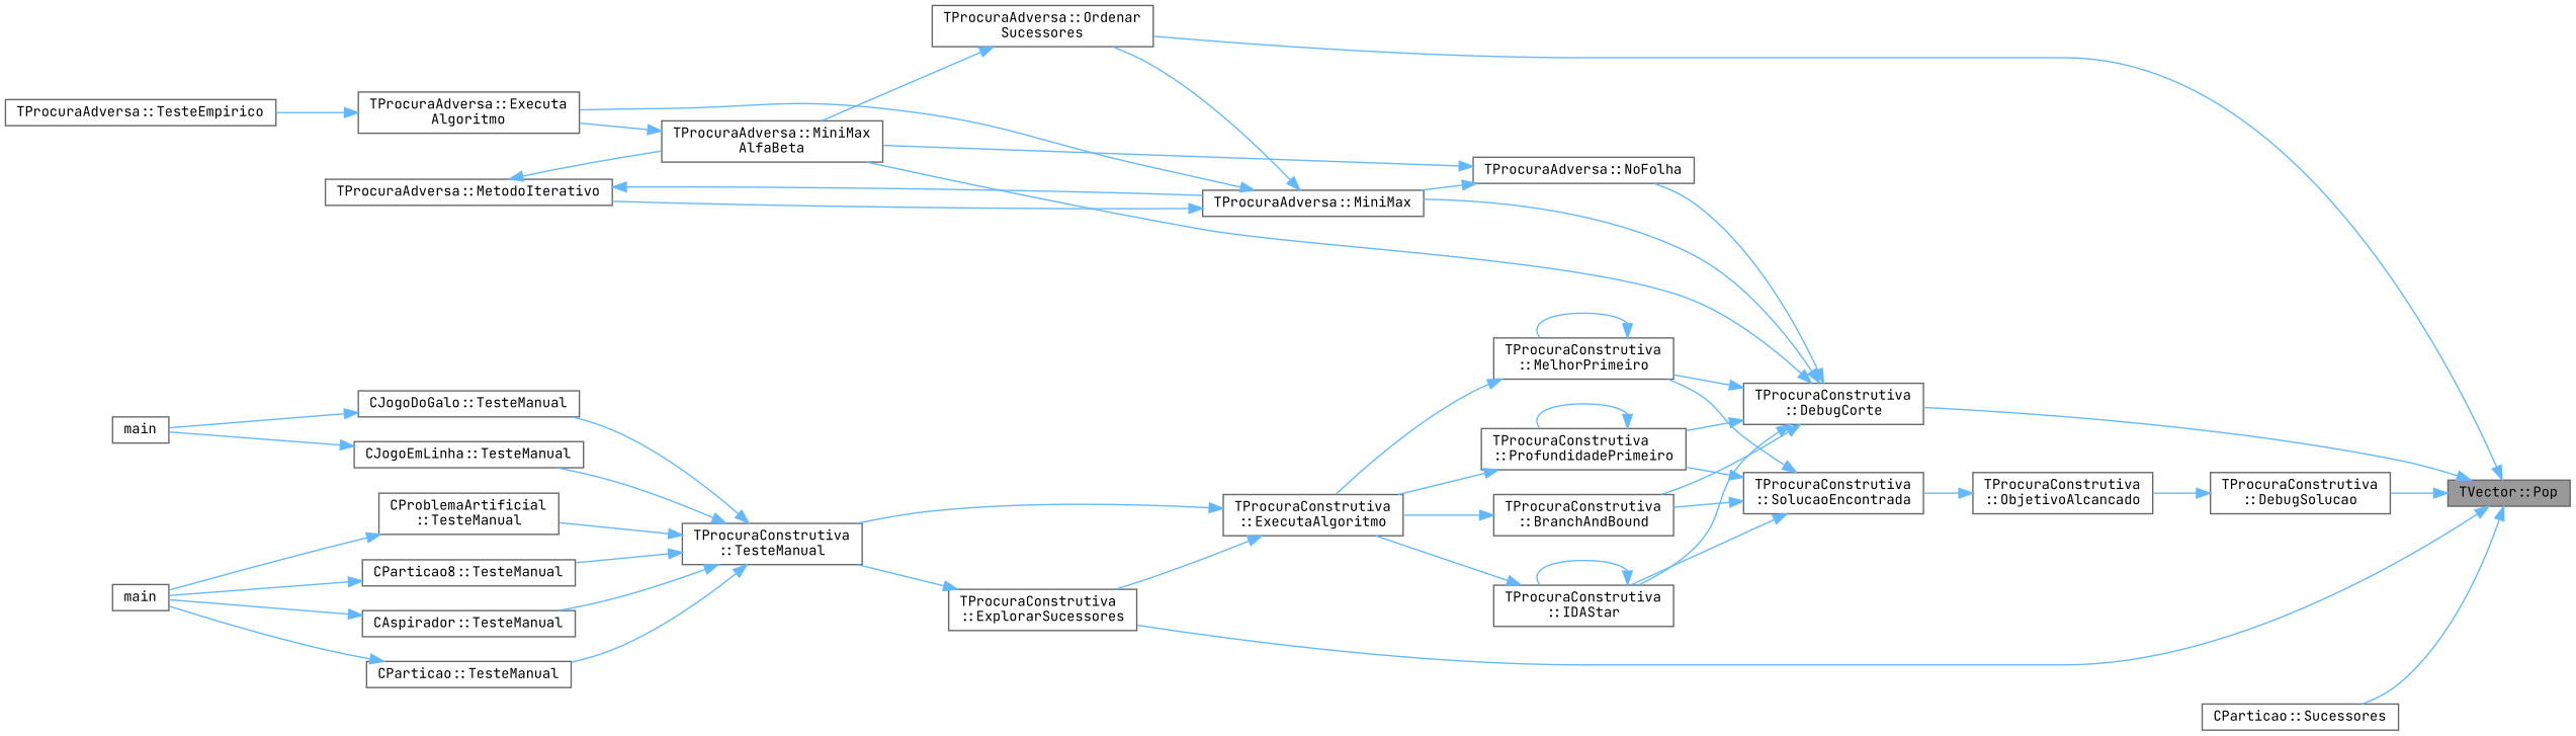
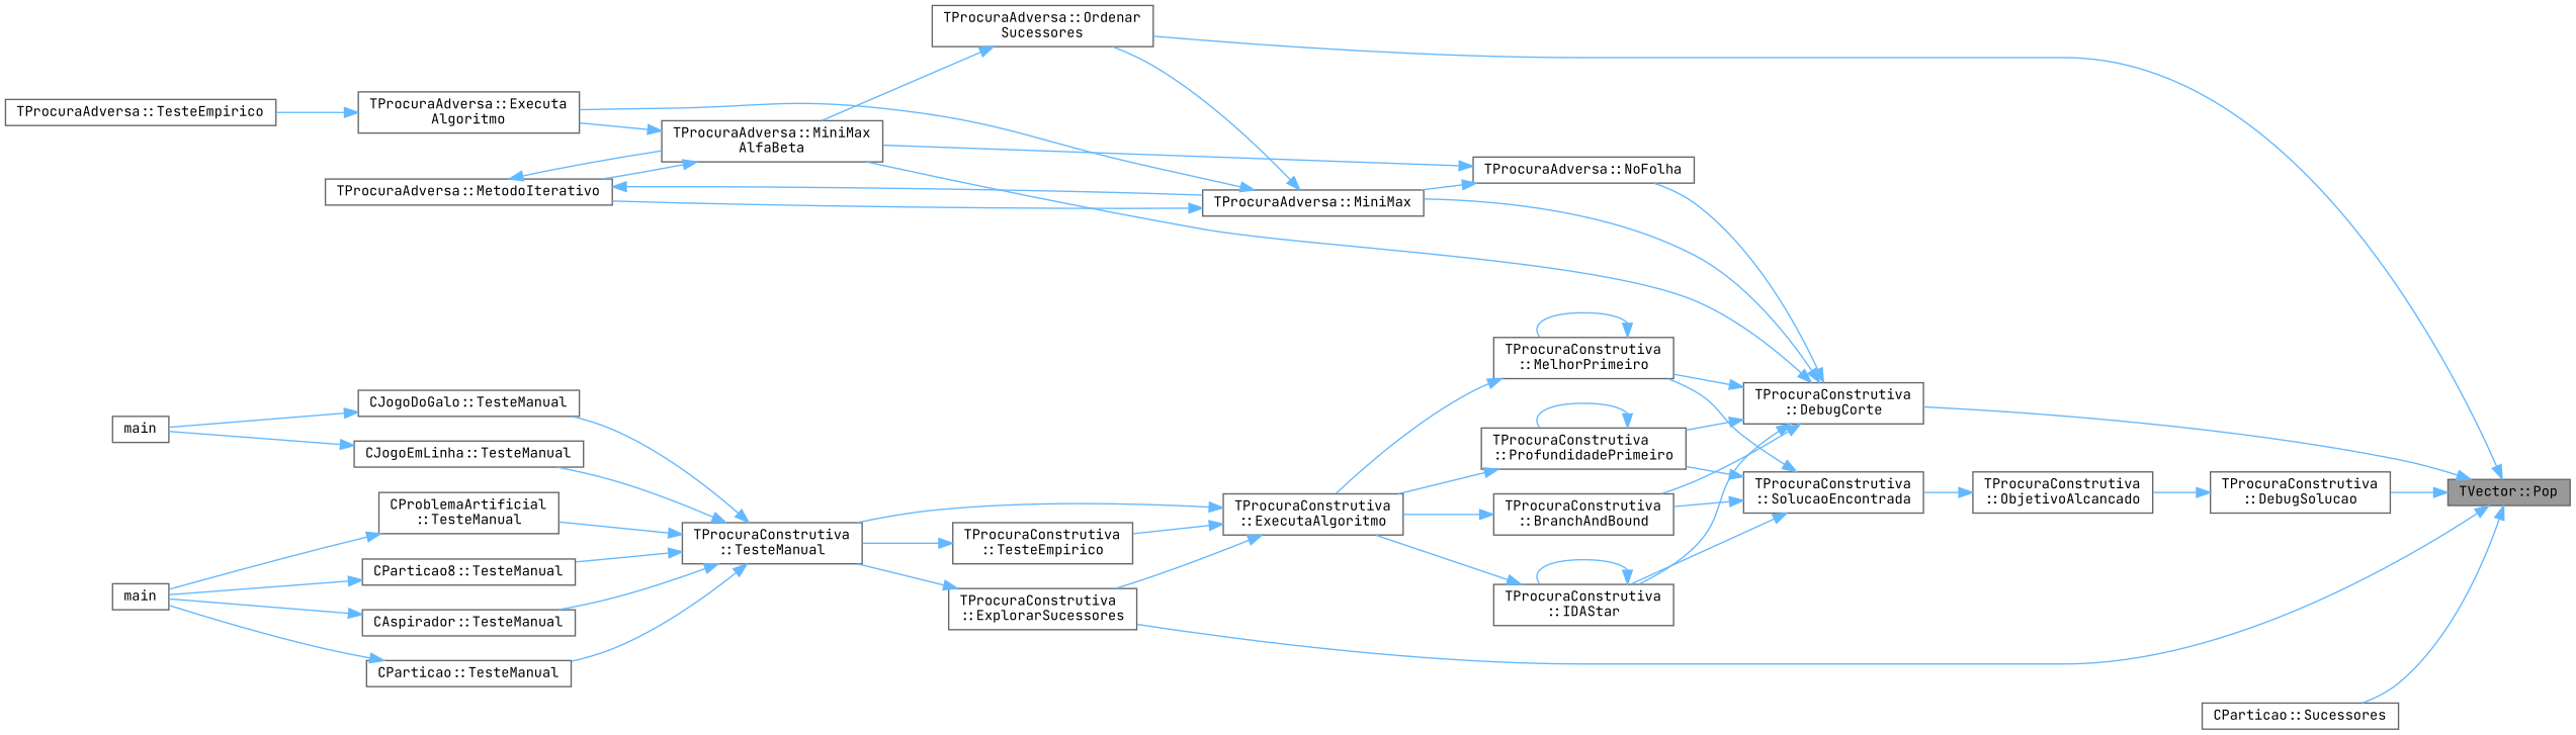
  digraph {
    fontname="JetBrains Mono"
    rankdir=RL
    node [color=grey40 fillcolor=white fontname="JetBrains Mono" fontsize=10 shape=box style=filled]
    edge [color=steelblue1 dir=back fontname="JetBrains Mono" fontsize=10 labelfontname=Helvetica labelfontsize=10 style=solid]
    n1 [color=gray40 fillcolor=grey60 fontcolor=black height=0.2 label="TVector::Pop" width=0.4]
    n2 [height=0.2 label="TProcuraConstrutiva\l::DebugCorte" width=0.4]
    n3 [height=0.2 label="TProcuraConstrutiva\l::ExplorarSucessores" width=0.4]
    n4 [height=0.2 label="TProcuraConstrutiva\l::DebugSolucao" width=0.4]
    n5 [height=0.2 label="TProcuraAdversa::Ordenar\lSucessores" width=0.4]
    n6 [height=0.2 label="CParticao::Sucessores" width=0.4]
    n7 [height=0.2 label="TProcuraConstrutiva\l::BranchAndBound" width=0.4]
    n8 [height=0.2 label="TProcuraConstrutiva\l::IDAStar" width=0.4]
    n9 [height=0.2 label="TProcuraConstrutiva\l::MelhorPrimeiro" width=0.4]
    n10 [height=0.2 label="TProcuraAdversa::MiniMax" width=0.4]
    n11 [height=0.2 label="TProcuraAdversa::MiniMax\lAlfaBeta" width=0.4]
    n12 [height=0.2 label="TProcuraAdversa::NoFolha" width=0.4]
    n13 [height=0.2 label="TProcuraConstrutiva\l::ProfundidadePrimeiro" width=0.4]
    n14 [height=0.2 label="TProcuraConstrutiva\l::TesteManual" width=0.4]
    n15 [height=0.2 label="TProcuraConstrutiva\l::ObjetivoAlcancado" width=0.4]
    n16 [height=0.2 label="TProcuraConstrutiva\l::ExecutaAlgoritmo" width=0.4]
    n17 [height=0.2 label="TProcuraAdversa::Executa\lAlgoritmo" width=0.4]
    n18 [height=0.2 label="TProcuraAdversa::MetodoIterativo" width=0.4]
+   n19 [height=0.2 label="TProcuraConstrutiva\l::TesteEmpirico" width=0.4]
    n20 [height=0.2 label="CJogoDoGalo::TesteManual" width=0.4]
    n21 [height=0.2 label="CJogoEmLinha::TesteManual" width=0.4]
    n22 [height=0.2 label="CAspirador::TesteManual" width=0.4]
    n23 [height=0.2 label="CParticao::TesteManual" width=0.4]
    n24 [height=0.2 label="CProblemaArtificial\l::TesteManual" width=0.4]
    n25 [height=0.2 label="CParticao8::TesteManual" width=0.4]
    n26 [height=0.2 label=main width=0.4]
    n27 [height=0.2 label=main width=0.4]
    n28 [height=0.2 label="TProcuraAdversa::TesteEmpirico" width=0.4]
    n29 [height=0.2 label="TProcuraConstrutiva\l::SolucaoEncontrada" width=0.4]
    n1 -> n2
    n1 -> n3
    n1 -> n4
    n1 -> n5
    n1 -> n6
    n2 -> n7
    n2 -> n8
    n2 -> n9
    n2 -> n10
    n2 -> n11
    n2 -> n12
    n2 -> n13
    n3 -> n14
    n4 -> n15
    n5 -> n11
    n7 -> n16
    n8 -> n8
    n8 -> n16
    n9 -> n9
    n9 -> n16
    n10 -> n5
    n10 -> n17
    n10 -> n18
    n11 -> n17
+   n11 -> n18
    n12 -> n10
    n12 -> n11
    n13 -> n13
    n13 -> n16
    n14 -> n20
    n14 -> n21
    n14 -> n22
    n14 -> n23
    n14 -> n24
    n14 -> n25
    n15 -> n29
    n16 -> n3
    n16 -> n14
+   n16 -> n19
    n17 -> n28
    n18 -> n10
    n18 -> n11
+   n19 -> n14
    n20 -> n26
    n21 -> n26
    n22 -> n27
    n23 -> n27
    n24 -> n27
    n25 -> n27
    n29 -> n7
    n29 -> n8
    n29 -> n9
    n29 -> n13
  }
